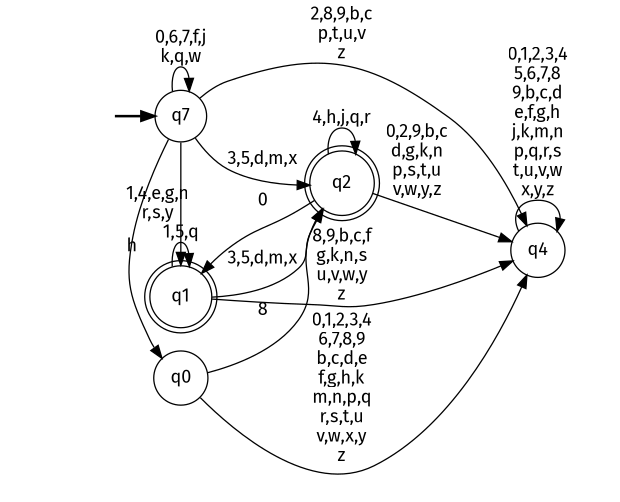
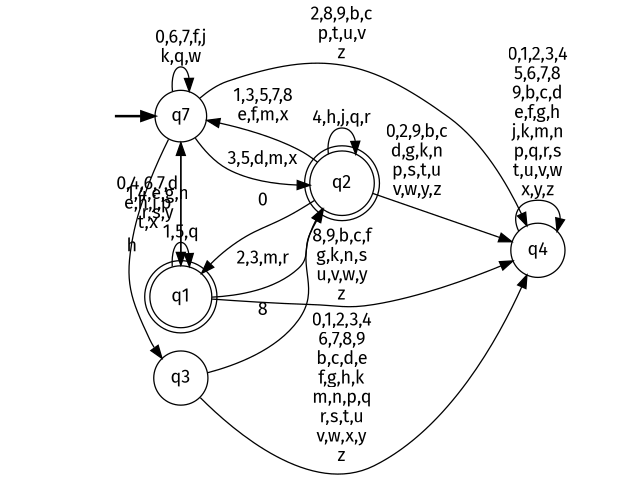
  digraph {
    fontname="Fira Sans"
    rankdir=LR
    node [fontname="Fira Sans" shape=circle style=filled color=black fillcolor=white]
    edge [fontname="Fira Sans"]
    __start0 [height=0 shape=none style=invis width=0 color="" fillcolor=""]
    n2 [label=q7]
    n3 [label=q1 shape=doublecircle style="rounded,filled"]
    n4 [label=q2 shape=doublecircle style="rounded,filled"]
-   n5 [label=q0]
+   n5 [label=q3]
    n6 [label=q4]
    subgraph cluster_1 {
      nodesep=0.15
      ranksep=0.15
      style=invis
      __start0
      n2
    }
    __start0 -> n2 [penwidth=2]
    n2 -> n2 [label="0,6,7,f,j\nk,q,w"]
    n2 -> n3 [label="1,4,e,g,n\nr,s,y"]
    n2 -> n4 [label="3,5,d,m,x"]
    n2 -> n5 [label=h]
    n2 -> n6 [label="2,8,9,b,c\np,t,u,v\nz"]
+   n3 -> n2 [label="0,4,6,7,d\ne,h,j,p\nt,x"]
    n3 -> n3 [label="1,5,q"]
-   n3 -> n4 [label="3,5,d,m,x"]
+   n3 -> n4 [label="2,3,m,r"]
    n3 -> n6 [label="8,9,b,c,f\ng,k,n,s\nu,v,w,y\nz"]
+   n4 -> n2 [label="1,3,5,7,8\ne,f,m,x"]
    n4 -> n3 [label=0]
    n4 -> n4 [label="4,h,j,q,r"]
    n4 -> n6 [label="0,2,9,b,c\nd,g,k,n\np,s,t,u\nv,w,y,z"]
    n5 -> n4 [label=8]
    n5 -> n6 [label="0,1,2,3,4\n6,7,8,9\nb,c,d,e\nf,g,h,k\nm,n,p,q\nr,s,t,u\nv,w,x,y\nz"]
    n6 -> n6 [label="0,1,2,3,4\n5,6,7,8\n9,b,c,d\ne,f,g,h\nj,k,m,n\np,q,r,s\nt,u,v,w\nx,y,z"]
  }
